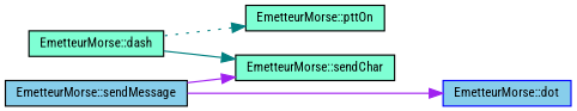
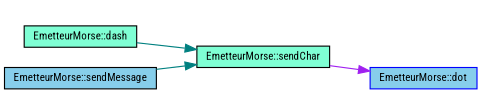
  digraph {
    fontname="Roboto Condensed"
    rankdir=RL
    node [color=black fillcolor=aquamarine fontname="Roboto Condensed" fontsize=10 shape=box style=filled]
    edge [color=teal dir=back fontname="Roboto Condensed" fontsize=10 labelfontname=Helvetica labelfontsize=10 style=solid]
-   n1 [fontcolor=black height=0.2 label="EmetteurMorse::pttOn" width=0.4]
    n2 [height=0.2 label="EmetteurMorse::dash" width=0.4]
    n3 [color=blue fillcolor=skyblue height=0.2 label="EmetteurMorse::dot" width=0.4]
    n4 [height=0.2 label="EmetteurMorse::sendChar" width=0.4]
    n5 [fillcolor=skyblue height=0.2 label="EmetteurMorse::sendMessage" width=0.4]
-   n1 -> n2 [style=dotted]
-   n3 -> n5 [color=purple]
+   n3 -> n4 [color=purple]
    n4 -> n2
-   n4 -> n5 [color=purple]
+   n4 -> n5
  }
